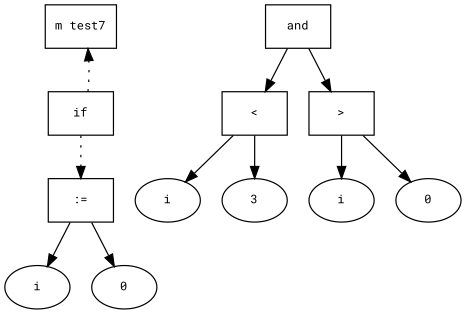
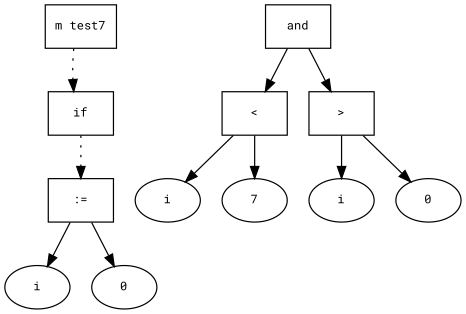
  digraph {
    fontname="Roboto Mono"
    fontsize=10
    node [fontname="Roboto Mono" fontsize=10 shape=box]
    edge [fontname="Roboto Mono" fontsize=10]
    n1 [label="m test7"]
    n2 [label=if]
    n3 [label=":="]
    n4 [label=and]
    n5 [label="<"]
    n6 [label=">"]
    n7 [label=i shape=ellipse]
    n8 [label=0 shape=ellipse]
    n9 [label=i shape=ellipse]
-   n10 [label=3 shape=ellipse]
+   n10 [label=7 shape=ellipse]
    n11 [label=i shape=ellipse]
    n12 [label=0 shape=ellipse]
-   n2 -> n1 [style=dotted]
+   n1 -> n2 [style=dotted]
    n2 -> n3 [style=dotted]
    n3 -> n7
    n3 -> n8
    n4 -> n5
    n4 -> n6
    n5 -> n9
    n5 -> n10
    n6 -> n11
    n6 -> n12
  }
